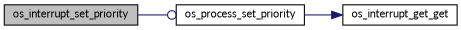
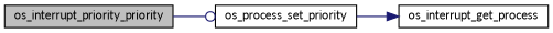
  digraph {
    fontname=Lato
    rankdir=LR
    node [color=black fillcolor=white fontname=Lato fontsize=10 shape=record style=filled]
    edge [color=midnightblue fontname=Lato fontsize=10 labelfontname=FreeSans labelfontsize=10 style=solid]
-   n1 [fillcolor=grey75 fontcolor=black height=0.2 label=os_interrupt_set_priority width=0.4]
+   n1 [fillcolor=grey75 fontcolor=black height=0.2 label=os_interrupt_priority_priority width=0.4]
    n2 [height=0.2 label=os_process_set_priority width=0.4]
-   n3 [height=0.2 label=os_interrupt_get_get width=0.4]
+   n3 [height=0.2 label=os_interrupt_get_process width=0.4]
    n1 -> n2 [arrowhead=odot]
    n2 -> n3 [arrowhead=normal]
  }
